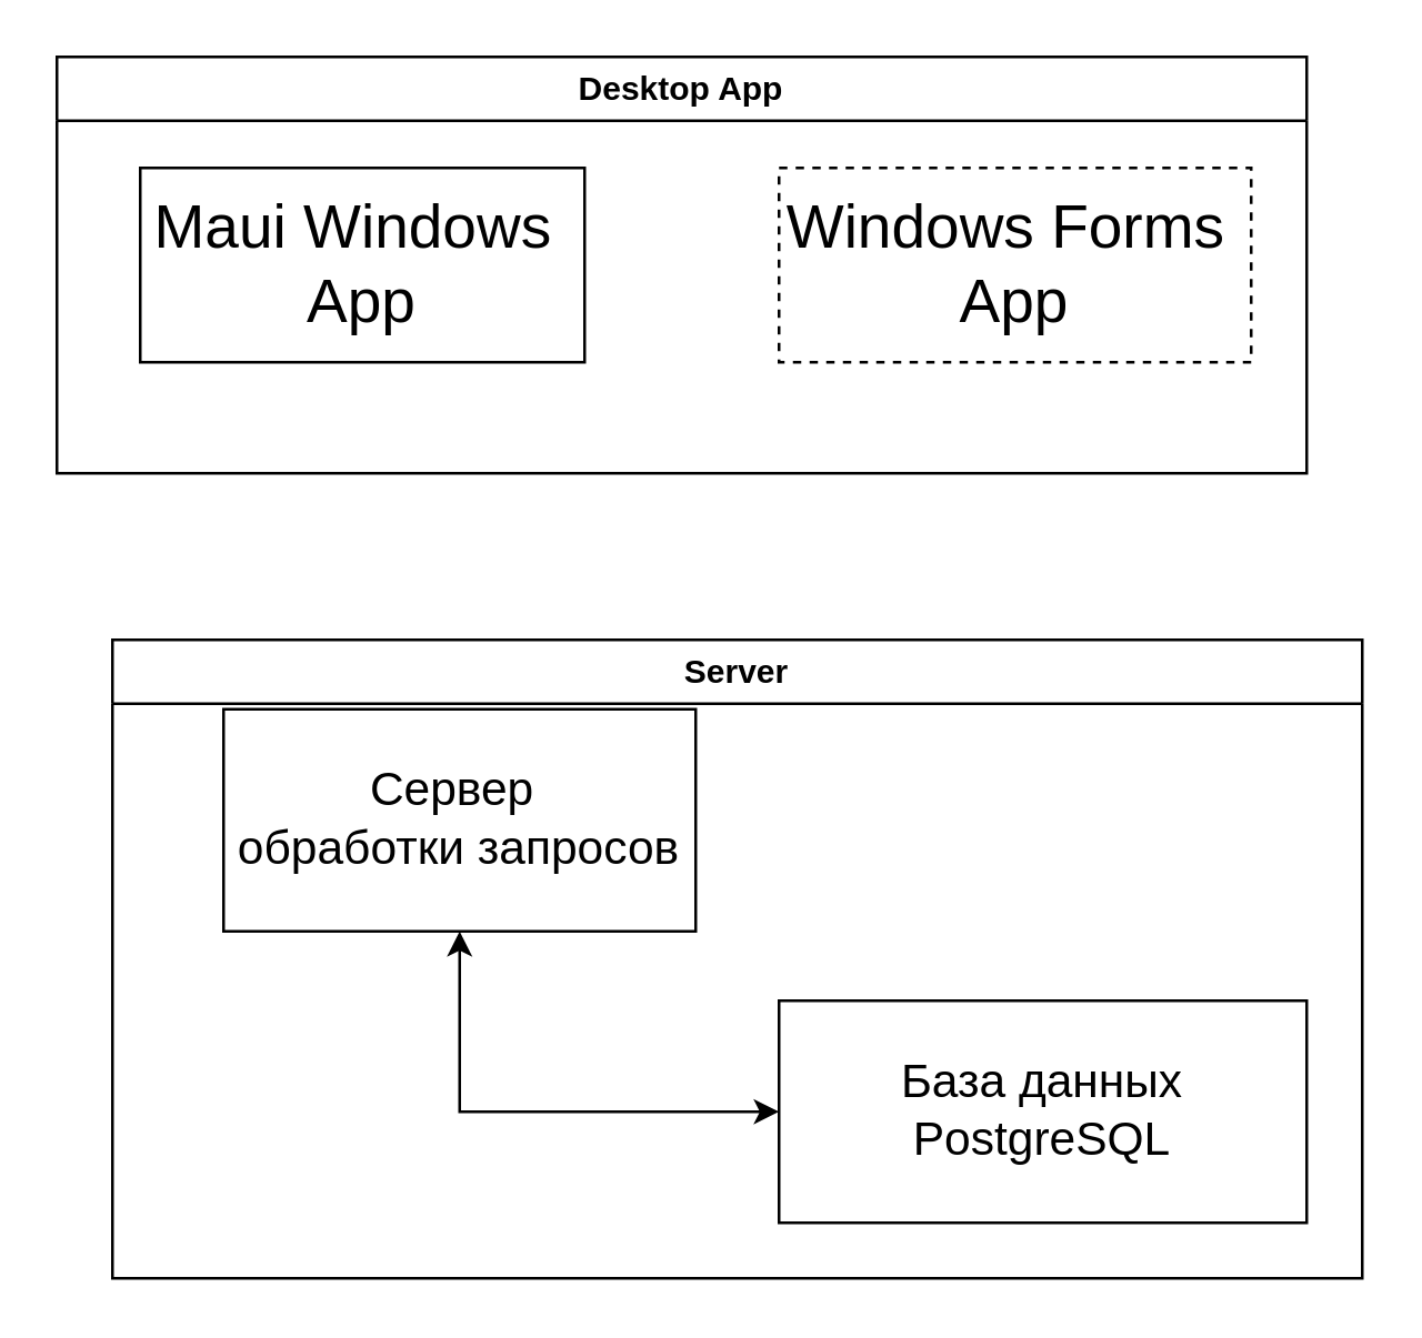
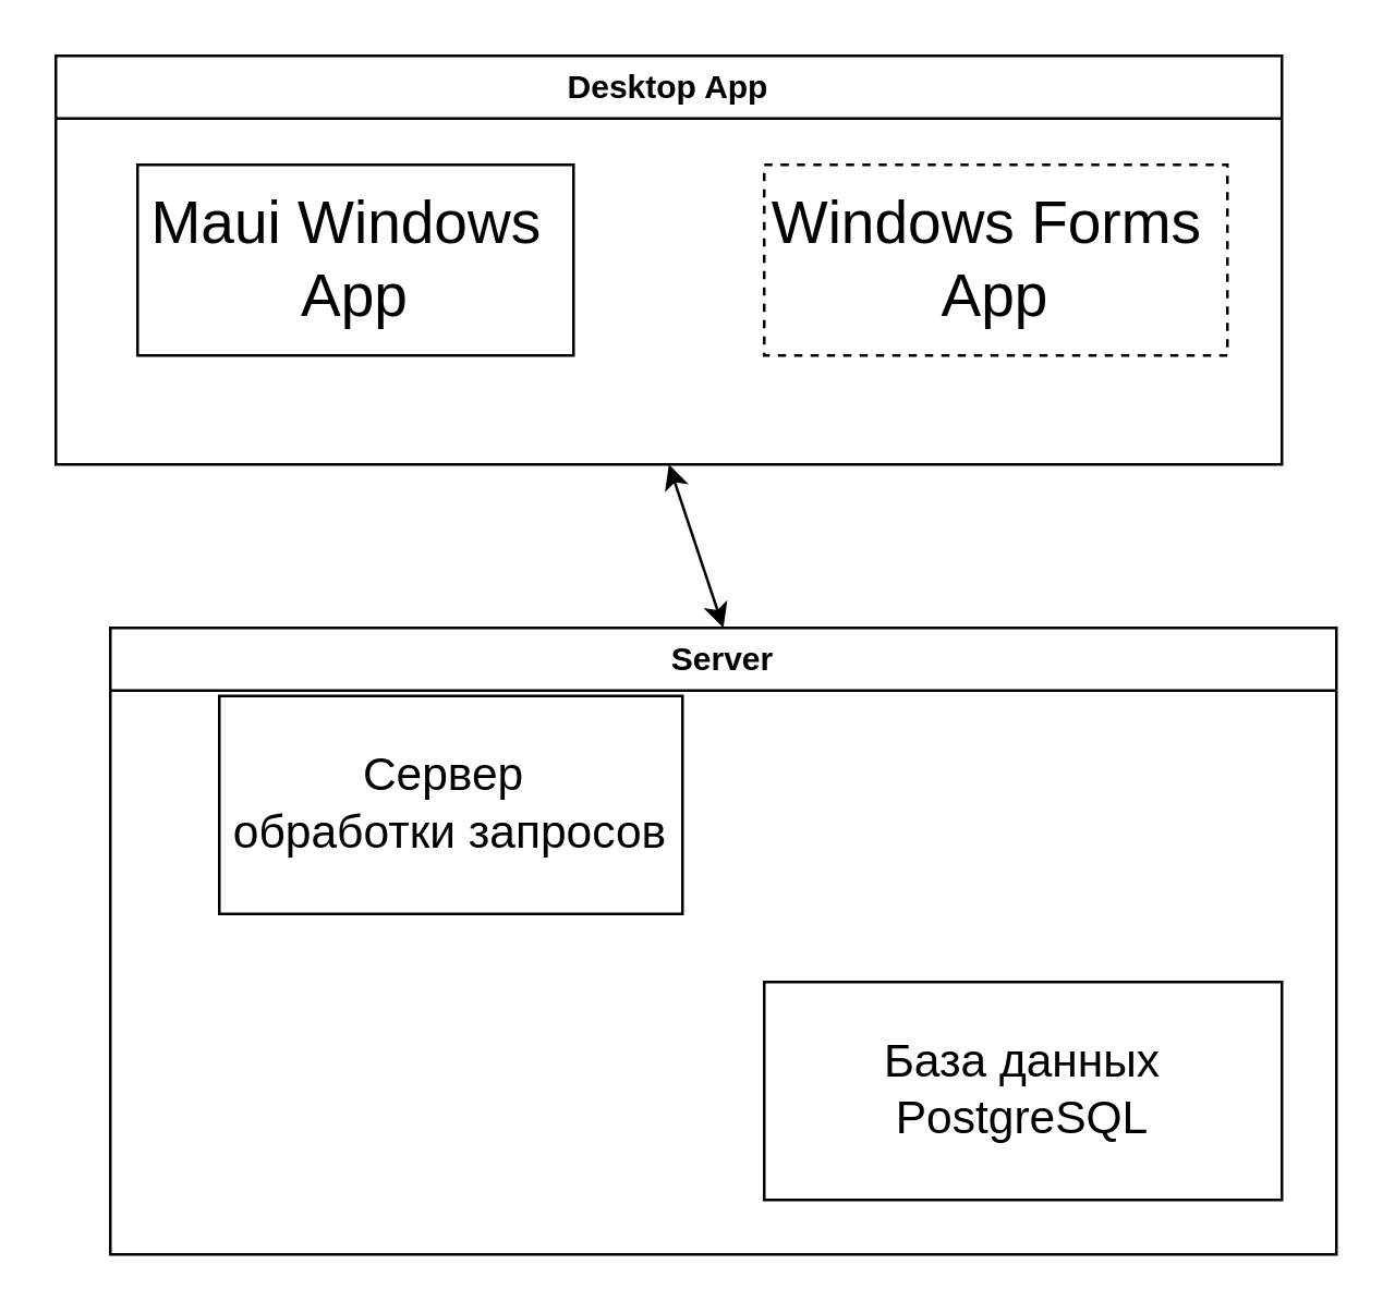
  <mxCell id="0" />
  <mxCell id="1" parent="0" />
  <mxCell id="2" value="Desktop App" style="swimlane;whiteSpace=wrap;html=1;" vertex="1" parent="1"><mxGeometry x="20" y="20" width="450" height="150" as="geometry" /></mxCell>
  <mxCell id="3" value="&lt;span style=&quot;font-size: 22px;&quot;&gt;Maui Windows&amp;nbsp;&lt;/span&gt;&lt;div&gt;&lt;span style=&quot;font-size: 22px;&quot;&gt;App&lt;/span&gt;&lt;/div&gt;" style="rounded=0;whiteSpace=wrap;html=1;" vertex="1" parent="2"><mxGeometry x="30" y="40" width="160" height="70" as="geometry" /></mxCell>
  <mxCell id="4" value="&lt;span style=&quot;font-size: 22px;&quot;&gt;Windows Forms&amp;nbsp;&lt;/span&gt;&lt;div&gt;&lt;span style=&quot;font-size: 22px;&quot;&gt;App&lt;/span&gt;&lt;/div&gt;" style="rounded=0;whiteSpace=wrap;html=1;dashed=1;" vertex="1" parent="2"><mxGeometry x="260" y="40" width="170" height="70" as="geometry" /></mxCell>
  <mxCell id="5" value="Server" style="swimlane;whiteSpace=wrap;html=1;" vertex="1" parent="1"><mxGeometry x="40" y="230" width="450" height="230" as="geometry" /></mxCell>
  <mxCell id="6" value="&lt;font style=&quot;font-size: 17px;&quot;&gt;Сервер&amp;nbsp;&lt;/font&gt;&lt;div style=&quot;font-size: 17px;&quot;&gt;&lt;font style=&quot;font-size: 17px;&quot;&gt;обработки запросов&lt;/font&gt;&lt;/div&gt;" style="rounded=0;whiteSpace=wrap;html=1;" vertex="1" parent="5"><mxGeometry x="40" y="25" width="170" height="80" as="geometry" /></mxCell>
  <mxCell id="7" value="&lt;font style=&quot;font-size: 17px;&quot;&gt;База данных&lt;/font&gt;&lt;div&gt;&lt;font style=&quot;font-size: 17px;&quot;&gt;PostgreSQL&lt;/font&gt;&lt;/div&gt;" style="rounded=0;whiteSpace=wrap;html=1;" vertex="1" parent="5"><mxGeometry x="240" y="130" width="190" height="80" as="geometry" /></mxCell>
- <mxCell id="8" value="" style="endArrow=classic;startArrow=classic;html=1;rounded=0;entryX=0.5;entryY=1;entryDx=0;entryDy=0;exitX=0;exitY=0.5;exitDx=0;exitDy=0;" edge="1" parent="5" source="7" target="6"><mxGeometry width="50" height="50" relative="1" as="geometry"><mxPoint x="120" y="210" as="sourcePoint" /><mxPoint x="170" y="160" as="targetPoint" /><Array as="points"><mxPoint x="125" y="170" /></Array></mxGeometry></mxCell>
+ <mxCell id="9" value="" style="endArrow=classic;startArrow=classic;html=1;rounded=0;entryX=0.5;entryY=1;entryDx=0;entryDy=0;exitX=0.5;exitY=0;exitDx=0;exitDy=0;" edge="1" parent="1" source="5" target="2"><mxGeometry width="50" height="50" relative="1" as="geometry"><mxPoint x="240" y="220" as="sourcePoint" /><mxPoint x="290" y="170" as="targetPoint" /></mxGeometry></mxCell>
